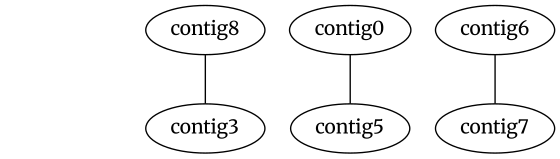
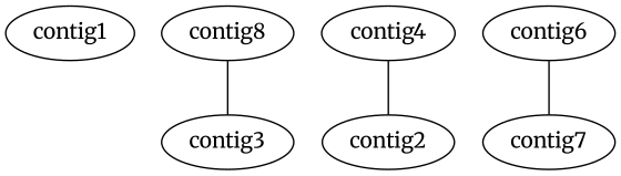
  strict graph {
    fontname=Merriweather
    node [fontname=Merriweather]
    edge [fontname=Merriweather]
+   contig1
    n2 [label=contig8]
    contig3
-   contig4 [label=contig0]
-   contig5
+   contig4
+   contig5 [label=contig2]
    contig6
    contig7
    n2 -- contig3
    contig4 -- contig5
    contig6 -- contig7
  }
